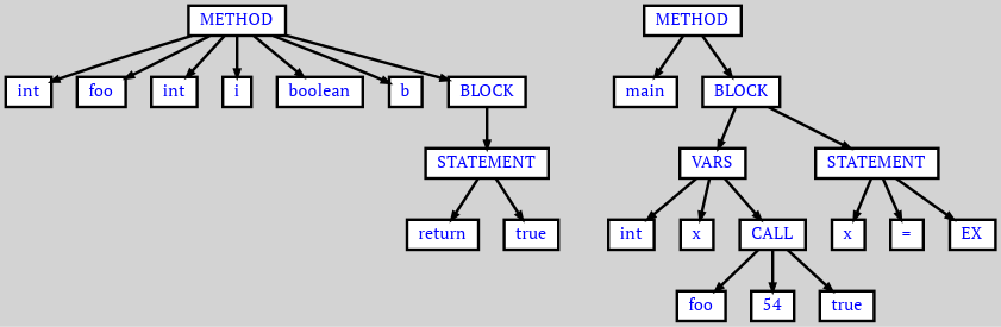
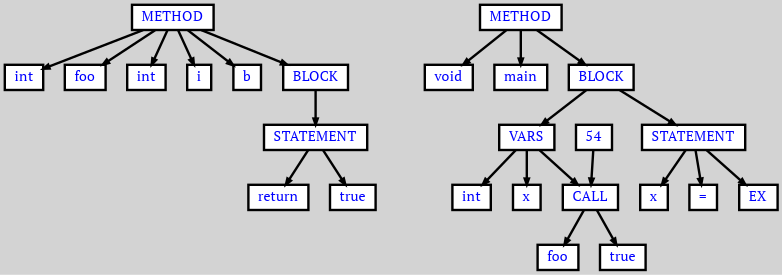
  digraph {
    bgcolor=lightgrey
    fontname="PT Serif"
    ordering=out
    ranksep=.4
    node [color=black fillcolor=white fixedsize=false fontcolor=blue fontname="PT Serif" fontsize=12 shape=box style="filled, solid, bold"]
    edge [arrowsize=.5 color=black fontname="PT Serif" style=bold]
    n1 [height=.25 label=METHOD width=.25]
    n2 [height=.25 label=int width=.25]
    n3 [height=.25 label=foo width=.25]
    n4 [height=.25 label=int width=.25]
    n5 [height=.25 label=i width=.25]
-   n6 [height=.25 label=boolean width=.25]
    n7 [height=.25 label=b width=.25]
    n8 [height=.25 label=BLOCK width=.25]
    n9 [height=.25 label=METHOD width=.25]
+   n10 [height=.25 label=void width=.25]
    n11 [height=.25 label=main width=.25]
    n12 [height=.25 label=BLOCK width=.25]
    n13 [height=.25 label=STATEMENT width=.25]
    n14 [height=.25 label=return width=.25]
    n15 [height=.25 label=true width=.25]
    n16 [height=.25 label=VARS width=.25]
    n17 [height=.25 label=STATEMENT width=.25]
    n18 [height=.25 label=int width=.25]
    n19 [height=.25 label=x width=.25]
    n20 [height=.25 label=CALL width=.25]
    n21 [height=.25 label=x width=.25]
    n22 [height=.25 label="=" width=.25]
    n23 [height=.25 label=EX width=.25]
    n24 [height=.25 label=foo width=.25]
    n25 [height=.25 label=54 width=.25]
    n26 [height=.25 label=true width=.25]
    n1 -> n2
    n1 -> n3
    n1 -> n4
    n1 -> n5
-   n1 -> n6
    n1 -> n7
    n1 -> n8
    n8 -> n13
+   n9 -> n10
    n9 -> n11
    n9 -> n12
    n12 -> n16
    n12 -> n17
    n13 -> n14
    n13 -> n15
    n16 -> n18
    n16 -> n19
    n16 -> n20
    n17 -> n21
    n17 -> n22
    n17 -> n23
    n20 -> n24
-   n20 -> n25
+   n25 -> n20
    n20 -> n26
  }
